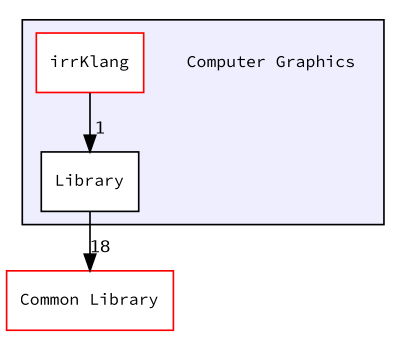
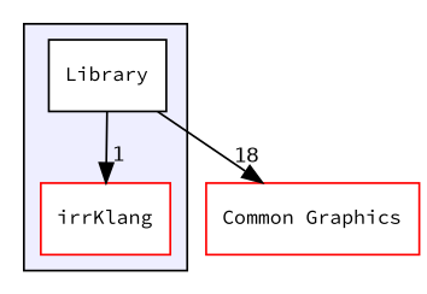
  digraph {
    compound=true
    fontname="Source Code Pro"
    node [fontname="Source Code Pro" fontsize=10 shape=box color=red]
    edge [fontname="Source Code Pro" labeldistance=1.5 labelfontname=Helvetica labelfontsize=10]
-   n1 [label="Computer Graphics" shape=plaintext color=""]
    n2 [fillcolor=white label=irrKlang style=filled]
    n3 [color=black fillcolor=white label=Library style=filled]
-   n4 [label="Common Library"]
+   n4 [label="Common Graphics"]
    subgraph cluster_1 {
      bgcolor="#eeeeff"
      pencolor=black
-     n1
      n2
      n3
    }
-   n2 -> n3 [headlabel=1]
+   n3 -> n2 [headlabel=1]
    n3 -> n4 [headlabel=18]
  }
